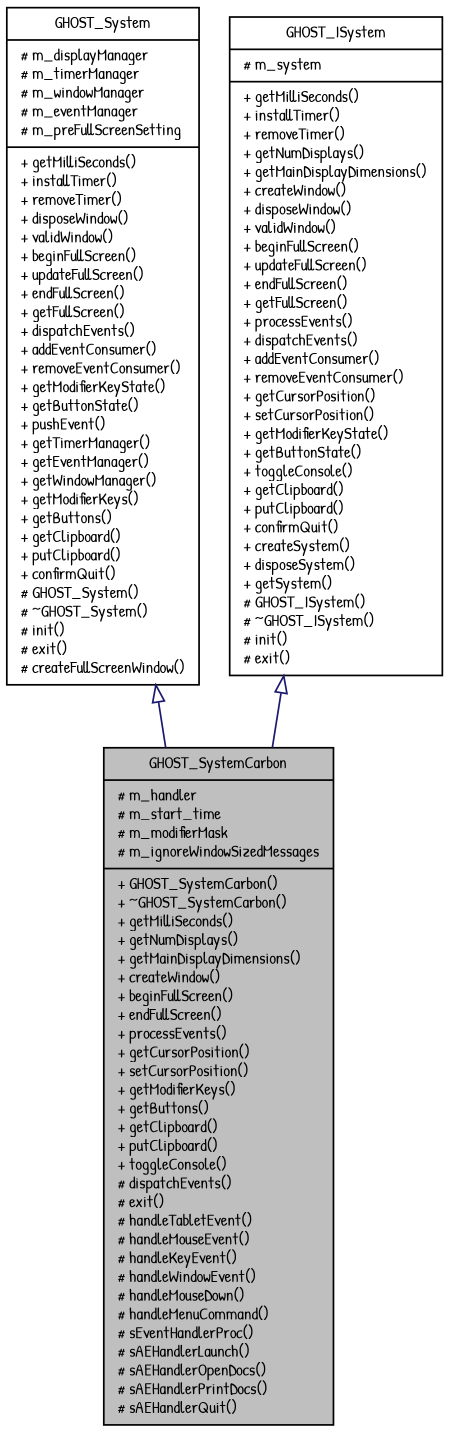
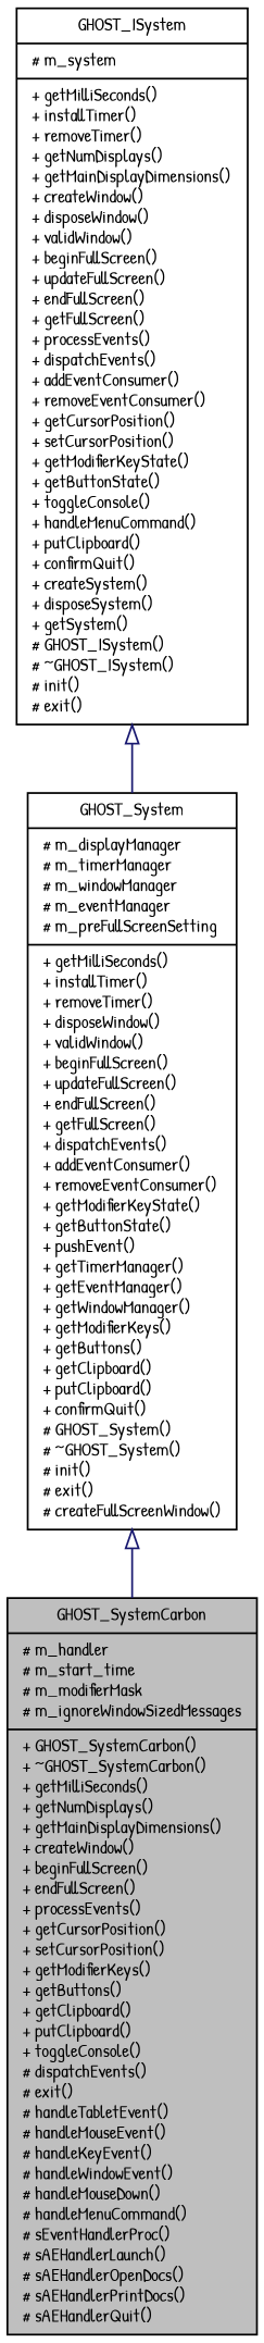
  digraph {
    fontname="Patrick Hand"
    node [color=black fillcolor=white fontname="Patrick Hand" fontsize=10 shape=record style=filled]
    edge [arrowtail=empty color=midnightblue dir=back fontname="Patrick Hand" fontsize=10 labelfontname=Helvetica labelfontsize=10 style=solid]
    n1 [fillcolor=grey75 fontcolor=black height=0.2 label="{GHOST_SystemCarbon\n|# m_handler\l# m_start_time\l# m_modifierMask\l# m_ignoreWindowSizedMessages\l|+ GHOST_SystemCarbon()\l+ ~GHOST_SystemCarbon()\l+ getMilliSeconds()\l+ getNumDisplays()\l+ getMainDisplayDimensions()\l+ createWindow()\l+ beginFullScreen()\l+ endFullScreen()\l+ processEvents()\l+ getCursorPosition()\l+ setCursorPosition()\l+ getModifierKeys()\l+ getButtons()\l+ getClipboard()\l+ putClipboard()\l+ toggleConsole()\l# dispatchEvents()\l# exit()\l# handleTabletEvent()\l# handleMouseEvent()\l# handleKeyEvent()\l# handleWindowEvent()\l# handleMouseDown()\l# handleMenuCommand()\l# sEventHandlerProc()\l# sAEHandlerLaunch()\l# sAEHandlerOpenDocs()\l# sAEHandlerPrintDocs()\l# sAEHandlerQuit()\l}" width=0.4]
    n2 [height=0.2 label="{GHOST_System\n|# m_displayManager\l# m_timerManager\l# m_windowManager\l# m_eventManager\l# m_preFullScreenSetting\l|+ getMilliSeconds()\l+ installTimer()\l+ removeTimer()\l+ disposeWindow()\l+ validWindow()\l+ beginFullScreen()\l+ updateFullScreen()\l+ endFullScreen()\l+ getFullScreen()\l+ dispatchEvents()\l+ addEventConsumer()\l+ removeEventConsumer()\l+ getModifierKeyState()\l+ getButtonState()\l+ pushEvent()\l+ getTimerManager()\l+ getEventManager()\l+ getWindowManager()\l+ getModifierKeys()\l+ getButtons()\l+ getClipboard()\l+ putClipboard()\l+ confirmQuit()\l# GHOST_System()\l# ~GHOST_System()\l# init()\l# exit()\l# createFullScreenWindow()\l}" width=0.4]
-   n3 [height=0.2 label="{GHOST_ISystem\n|# m_system\l|+ getMilliSeconds()\l+ installTimer()\l+ removeTimer()\l+ getNumDisplays()\l+ getMainDisplayDimensions()\l+ createWindow()\l+ disposeWindow()\l+ validWindow()\l+ beginFullScreen()\l+ updateFullScreen()\l+ endFullScreen()\l+ getFullScreen()\l+ processEvents()\l+ dispatchEvents()\l+ addEventConsumer()\l+ removeEventConsumer()\l+ getCursorPosition()\l+ setCursorPosition()\l+ getModifierKeyState()\l+ getButtonState()\l+ toggleConsole()\l+ getClipboard()\l+ putClipboard()\l+ confirmQuit()\l+ createSystem()\l+ disposeSystem()\l+ getSystem()\l# GHOST_ISystem()\l# ~GHOST_ISystem()\l# init()\l# exit()\l}" width=0.4]
+   n3 [height=0.2 label="{GHOST_ISystem\n|# m_system\l|+ getMilliSeconds()\l+ installTimer()\l+ removeTimer()\l+ getNumDisplays()\l+ getMainDisplayDimensions()\l+ createWindow()\l+ disposeWindow()\l+ validWindow()\l+ beginFullScreen()\l+ updateFullScreen()\l+ endFullScreen()\l+ getFullScreen()\l+ processEvents()\l+ dispatchEvents()\l+ addEventConsumer()\l+ removeEventConsumer()\l+ getCursorPosition()\l+ setCursorPosition()\l+ getModifierKeyState()\l+ getButtonState()\l+ toggleConsole()\l+ handleMenuCommand()\l+ putClipboard()\l+ confirmQuit()\l+ createSystem()\l+ disposeSystem()\l+ getSystem()\l# GHOST_ISystem()\l# ~GHOST_ISystem()\l# init()\l# exit()\l}" width=0.4]
    n2 -> n1
-   n3 -> n1
+   n3 -> n2
  }
